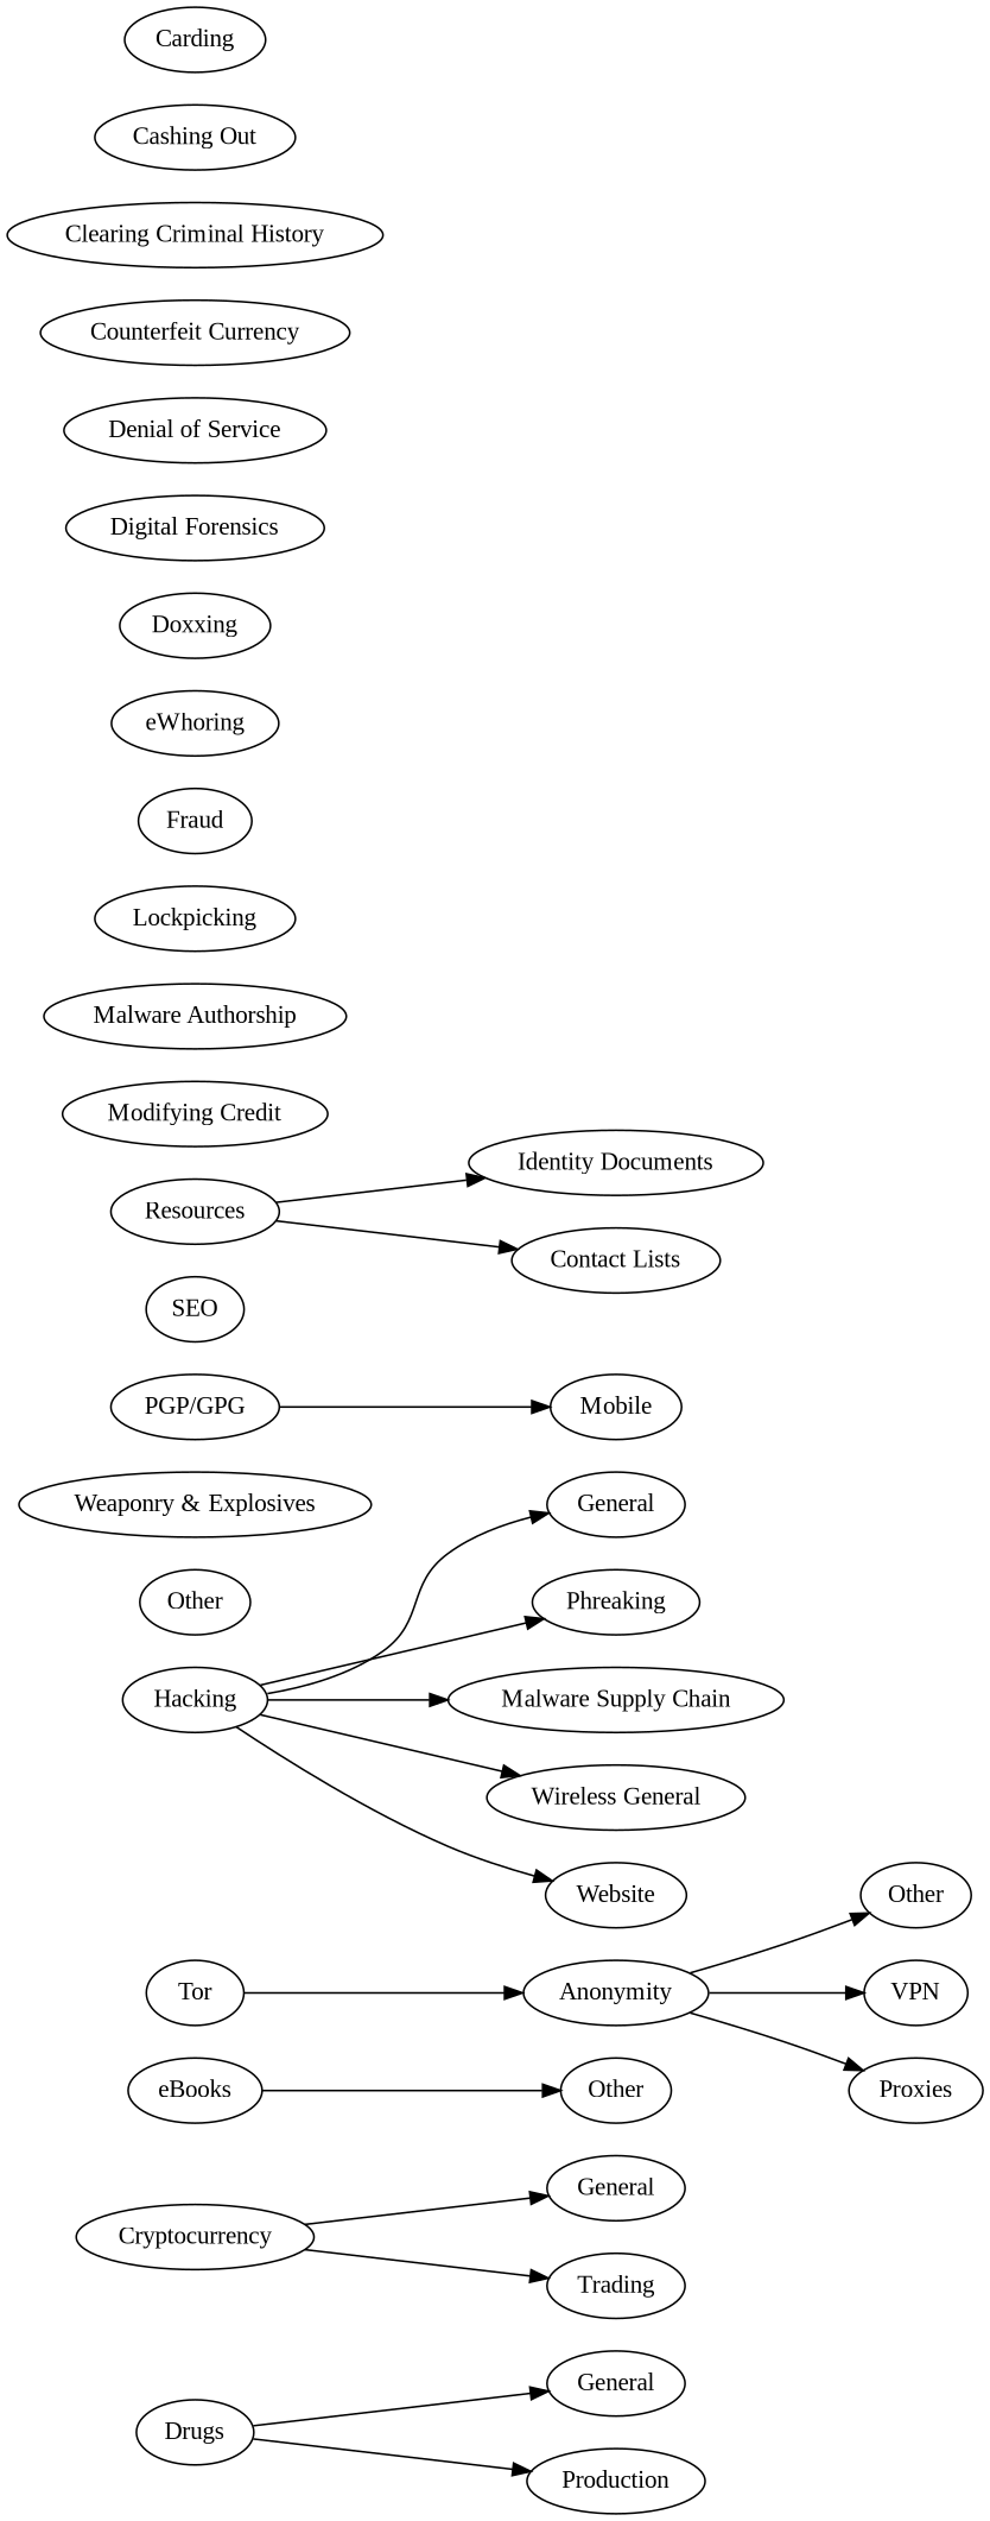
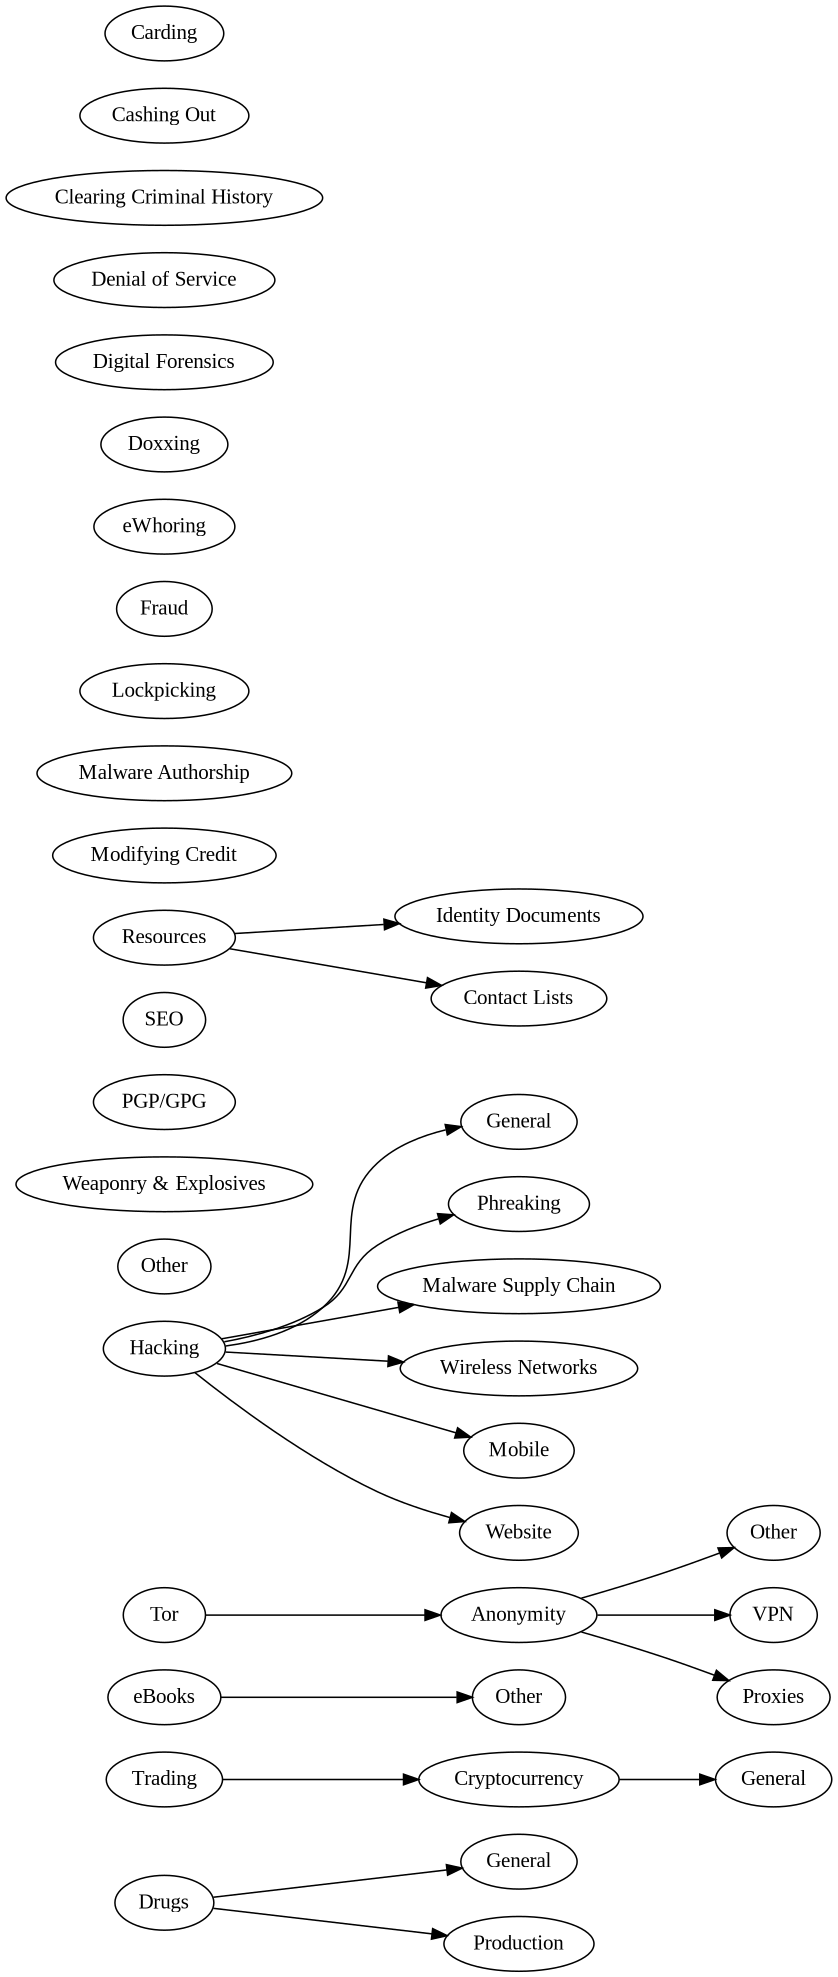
  digraph {
    fontname="Liberation Serif"
    rankdir=LR
    node [fontname="Liberation Serif"]
    edge [fontname="Liberation Serif"]
    n1 [label=General]
    n2 [label=General]
    n3 [label=Other]
    n4 [label=Other]
    n5 [label=General]
    Other
    "Weaponry & Explosives"
    "PGP/GPG"
    SEO
    Resources
    "Identity Documents"
    "Contact Lists"
    "Modifying Credit"
    "Malware Authorship"
    Lockpicking
    Hacking
    Phreaking
    "Malware Supply Chain"
-   "Wireless Networks" [label="Wireless General"]
+   "Wireless Networks"
    Mobile
    Website
    Fraud
    eWhoring
    eBooks
    Drugs
    Production
    Doxxing
    "Digital Forensics"
    "Denial of Service"
    Cryptocurrency
    Trading
-   "Counterfeit Currency"
    "Clearing Criminal History"
    "Cashing Out"
    Carding
    Anonymity
    VPN
    Proxies
    Tor
    Resources -> "Identity Documents"
    Resources -> "Contact Lists"
    Hacking -> n5
    Hacking -> Phreaking
    Hacking -> "Malware Supply Chain"
    Hacking -> "Wireless Networks"
-   "PGP/GPG" -> Mobile
+   Hacking -> Mobile
    Hacking -> Website
    eBooks -> n3
    Drugs -> n1
    Drugs -> Production
    Cryptocurrency -> n2
-   Cryptocurrency -> Trading
+   Trading -> Cryptocurrency
    Anonymity -> n4
    Anonymity -> VPN
    Anonymity -> Proxies
    Tor -> Anonymity
  }
